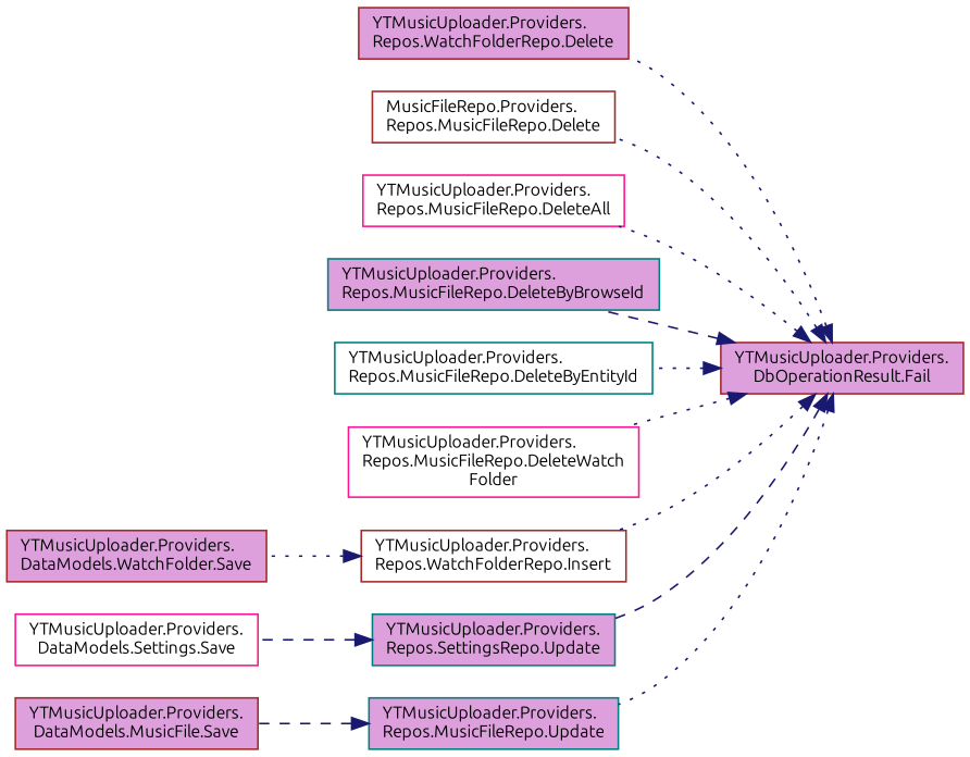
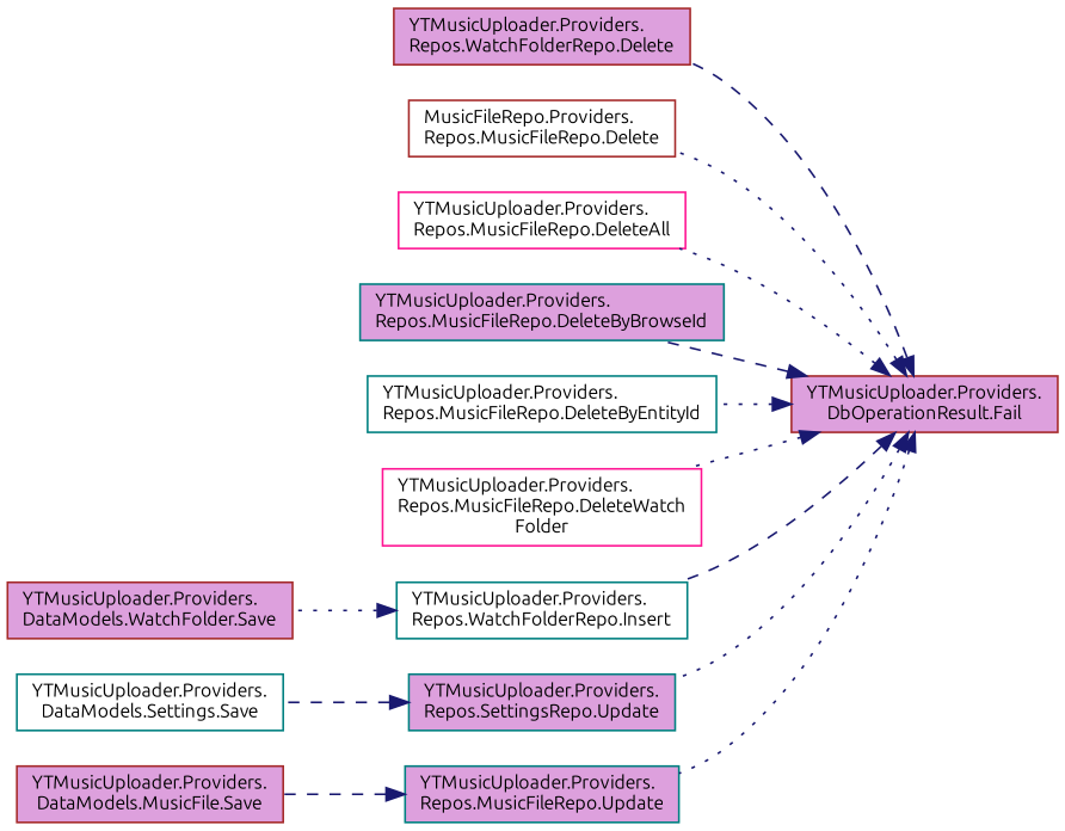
  digraph {
    fontname=Ubuntu
    rankdir=RL
    node [color=brown fillcolor=plum fontname=Ubuntu fontsize=10 shape=record style=filled]
    edge [color=midnightblue dir=back fontname=Ubuntu fontsize=10 labelfontname=Helvetica labelfontsize=10 style=dotted]
    n1 [fontcolor=black height=0.2 label="YTMusicUploader.Providers.\lDbOperationResult.Fail" width=0.4]
    n2 [height=0.2 label="YTMusicUploader.Providers.\lRepos.WatchFolderRepo.Delete" width=0.4]
    n3 [fillcolor=white height=0.2 label="MusicFileRepo.Providers.\lRepos.MusicFileRepo.Delete" width=0.4]
    n4 [color=deeppink fillcolor=white height=0.2 label="YTMusicUploader.Providers.\lRepos.MusicFileRepo.DeleteAll" width=0.4]
    n5 [color=teal height=0.2 label="YTMusicUploader.Providers.\lRepos.MusicFileRepo.DeleteByBrowseId" width=0.4]
    n6 [color=teal fillcolor=white height=0.2 label="YTMusicUploader.Providers.\lRepos.MusicFileRepo.DeleteByEntityId" width=0.4]
    n7 [color=deeppink fillcolor=white height=0.2 label="YTMusicUploader.Providers.\lRepos.MusicFileRepo.DeleteWatch\lFolder" width=0.4]
-   n8 [fillcolor=white height=0.2 label="YTMusicUploader.Providers.\lRepos.WatchFolderRepo.Insert" width=0.4]
+   n8 [color=teal fillcolor=white height=0.2 label="YTMusicUploader.Providers.\lRepos.WatchFolderRepo.Insert" width=0.4]
    n9 [color=teal height=0.2 label="YTMusicUploader.Providers.\lRepos.SettingsRepo.Update" width=0.4]
    n10 [color=teal height=0.2 label="YTMusicUploader.Providers.\lRepos.MusicFileRepo.Update" width=0.4]
    n11 [height=0.2 label="YTMusicUploader.Providers.\lDataModels.WatchFolder.Save" width=0.4]
-   n12 [color=deeppink fillcolor=white height=0.2 label="YTMusicUploader.Providers.\lDataModels.Settings.Save" width=0.4]
+   n12 [color=teal fillcolor=white height=0.2 label="YTMusicUploader.Providers.\lDataModels.Settings.Save" width=0.4]
    n13 [height=0.2 label="YTMusicUploader.Providers.\lDataModels.MusicFile.Save" width=0.4]
-   n1 -> n2
+   n1 -> n2 [style=dashed]
    n1 -> n3
    n1 -> n4
    n1 -> n5 [style=dashed]
    n1 -> n6
    n1 -> n7
-   n1 -> n8
-   n1 -> n9 [style=dashed]
+   n1 -> n8 [style=dashed]
+   n1 -> n9
    n1 -> n10
    n8 -> n11
    n9 -> n12 [style=dashed]
    n10 -> n13 [style=dashed]
  }
